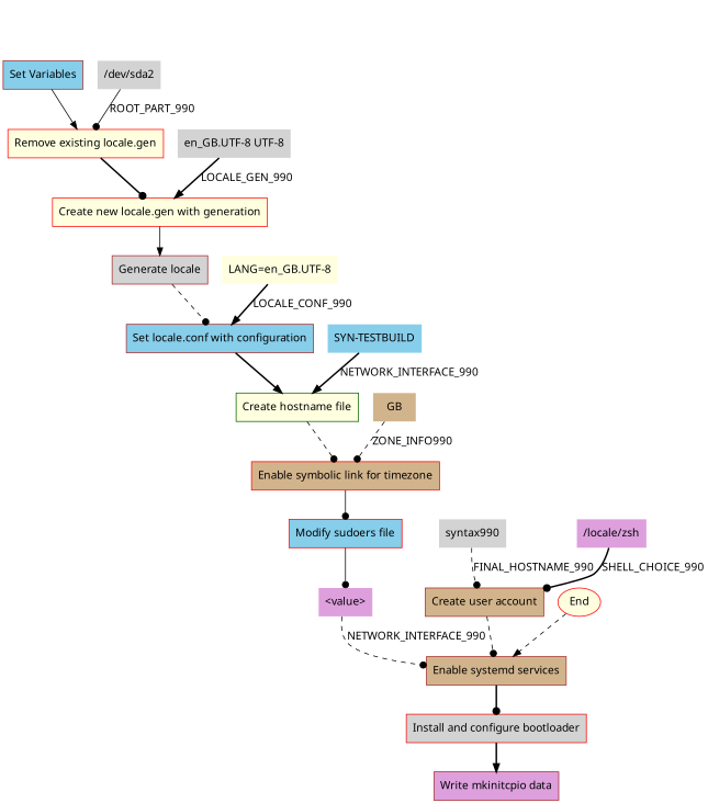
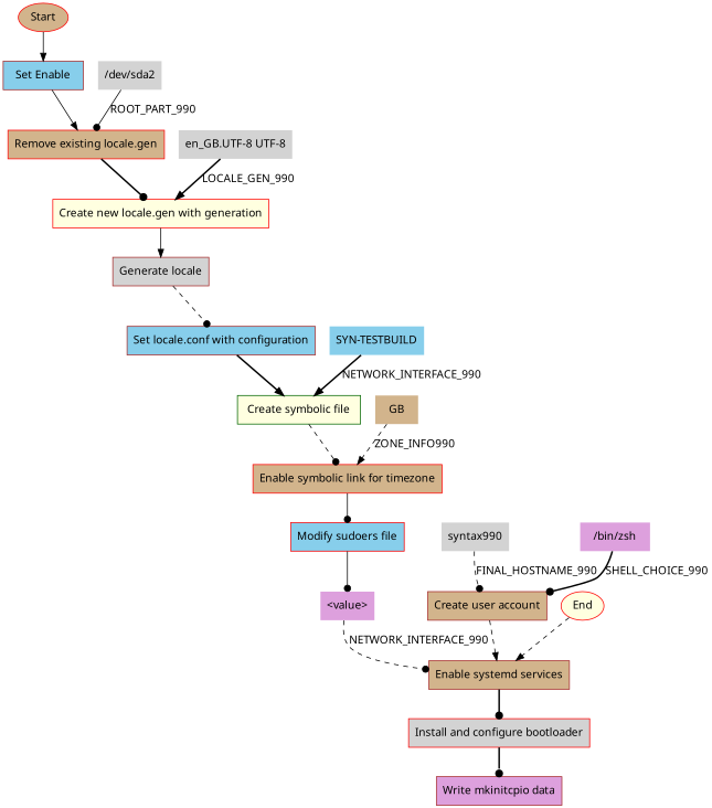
  digraph {
    fontname="Noto Sans"
    rankdir=TB
    node [color=red fillcolor=tan fontcolor=black fontname="Noto Sans" shape=box style=filled]
    edge [arrowhead=dot fontname="Noto Sans" style=bold]
-   n2 [color=brown fillcolor=skyblue label="Set Variables"]
-   n3 [fillcolor=lightyellow label="Remove existing locale.gen"]
+   n1 [label=Start shape=ellipse]
+   n2 [color=brown fillcolor=skyblue label="Set Enable"]
+   n3 [label="Remove existing locale.gen"]
    n4 [fillcolor=lightyellow label="Create new locale.gen with generation"]
    n5 [color=brown fillcolor=lightgrey label="Generate locale"]
    n6 [color=brown fillcolor=skyblue label="Set locale.conf with configuration"]
-   n7 [color=darkgreen fillcolor=lightyellow label="Create hostname file"]
+   n7 [color=darkgreen fillcolor=lightyellow label="Create symbolic file"]
    n8 [label="Enable symbolic link for timezone"]
    n9 [fillcolor=skyblue label="Modify sudoers file"]
    n10 [color=brown fillcolor=plum label="<value>" shape=plaintext]
    n11 [color=brown label="Create user account"]
    n12 [color=brown label="Enable systemd services"]
    n13 [fillcolor=lightgrey label="Install and configure bootloader"]
    n14 [color=brown fillcolor=plum label="Write mkinitcpio data"]
    n15 [fillcolor=lightyellow label=End shape=ellipse]
    n16 [color=brown fillcolor=lightgrey label="/dev/sda2" shape=plaintext]
    n17 [color=darkgreen fillcolor=lightgrey label=syntax990 shape=plaintext]
    n18 [fillcolor=skyblue label="SYN-TESTBUILD" shape=plaintext]
    n19 [color=brown fillcolor=lightgrey label="en_GB.UTF-8 UTF-8" shape=plaintext]
-   n20 [fillcolor=lightyellow label="LANG=en_GB.UTF-8" shape=plaintext]
    n21 [label=GB shape=plaintext]
-   n22 [color=darkgreen fillcolor=plum label="/locale/zsh" shape=plaintext]
+   n22 [color=darkgreen fillcolor=plum label="/bin/zsh" shape=plaintext]
+   n1 -> n2 [arrowhead=normal style=solid]
    n2 -> n3 [arrowhead=normal style=solid]
    n3 -> n4
    n4 -> n5 [arrowhead=normal style=solid]
    n5 -> n6 [style=dashed]
    n6 -> n7 [arrowhead=normal]
    n7 -> n8 [style=dashed]
    n8 -> n9 [style=solid]
    n9 -> n10 [style=solid]
    n10 -> n12 [label=NETWORK_INTERFACE_990 style=dashed]
-   n11 -> n12 [style=dashed]
+   n11 -> n12 [arrowhead=normal style=dashed]
    n12 -> n13
-   n13 -> n14 [arrowhead=normal]
+   n13 -> n14
    n15 -> n12 [arrowhead=normal style=dashed]
    n16 -> n3 [label=ROOT_PART_990 style=solid]
    n17 -> n11 [label=FINAL_HOSTNAME_990 style=dashed]
    n18 -> n7 [arrowhead=normal label=NETWORK_INTERFACE_990]
    n19 -> n4 [arrowhead=normal label=LOCALE_GEN_990]
-   n20 -> n6 [arrowhead=normal label=LOCALE_CONF_990]
-   n21 -> n8 [label=ZONE_INFO990 style=dashed]
+   n21 -> n8 [arrowhead=normal label=ZONE_INFO990 style=dashed]
    n22 -> n11 [label=SHELL_CHOICE_990]
  }
